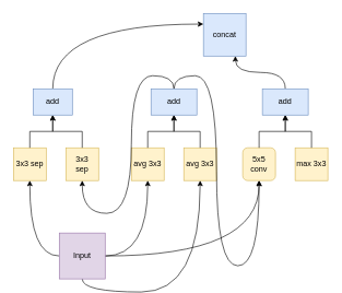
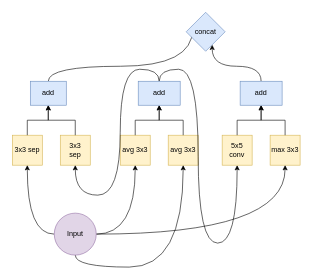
  <mxCell id="0" />
  <mxCell id="1" parent="0" />
  <mxCell id="2" value="3x3 sep&lt;br&gt;" style="whiteSpace=wrap;html=1;aspect=fixed;fillColor=#fff2cc;strokeColor=#d6b656;" vertex="1" parent="1"><mxGeometry x="20" y="225" width="50" height="50" as="geometry" /></mxCell>
  <mxCell id="3" value="3x3&lt;br&gt;sep&lt;br&gt;" style="whiteSpace=wrap;html=1;aspect=fixed;fillColor=#fff2cc;strokeColor=#d6b656;" vertex="1" parent="1"><mxGeometry x="100" y="225" width="50" height="50" as="geometry" /></mxCell>
  <mxCell id="4" style="edgeStyle=orthogonalEdgeStyle;rounded=0;orthogonalLoop=1;jettySize=auto;html=1;exitX=0.5;exitY=0;exitDx=0;exitDy=0;entryX=0.5;entryY=1;entryDx=0;entryDy=0;" edge="1" parent="1" source="2" target="7"><mxGeometry relative="1" as="geometry" /></mxCell>
  <mxCell id="5" style="edgeStyle=orthogonalEdgeStyle;rounded=0;orthogonalLoop=1;jettySize=auto;html=1;exitX=0.5;exitY=0;exitDx=0;exitDy=0;entryX=0.5;entryY=1;entryDx=0;entryDy=0;" edge="1" parent="1" source="3" target="7"><mxGeometry relative="1" as="geometry" /></mxCell>
  <mxCell id="6" style="edgeStyle=orthogonalEdgeStyle;curved=1;rounded=0;orthogonalLoop=1;jettySize=auto;html=1;exitX=0.5;exitY=0;exitDx=0;exitDy=0;entryX=0;entryY=0.25;entryDx=0;entryDy=0;" edge="1" parent="1" source="7" target="26"><mxGeometry relative="1" as="geometry" /></mxCell>
  <mxCell id="7" value="add" style="rounded=0;whiteSpace=wrap;html=1;fillColor=#dae8fc;strokeColor=#6c8ebf;" vertex="1" parent="1"><mxGeometry x="50" y="135" width="60" height="40" as="geometry" /></mxCell>
  <mxCell id="8" value="avg 3x3" style="whiteSpace=wrap;html=1;aspect=fixed;fillColor=#fff2cc;strokeColor=#d6b656;" vertex="1" parent="1"><mxGeometry x="200" y="225" width="50" height="50" as="geometry" /></mxCell>
  <mxCell id="9" value="avg 3x3" style="whiteSpace=wrap;html=1;aspect=fixed;fillColor=#fff2cc;strokeColor=#d6b656;" vertex="1" parent="1"><mxGeometry x="280" y="225" width="50" height="50" as="geometry" /></mxCell>
  <mxCell id="10" style="edgeStyle=orthogonalEdgeStyle;rounded=0;orthogonalLoop=1;jettySize=auto;html=1;exitX=0.5;exitY=0;exitDx=0;exitDy=0;entryX=0.5;entryY=1;entryDx=0;entryDy=0;" edge="1" source="8" target="14" parent="1"><mxGeometry relative="1" as="geometry" /></mxCell>
  <mxCell id="11" style="edgeStyle=orthogonalEdgeStyle;rounded=0;orthogonalLoop=1;jettySize=auto;html=1;exitX=0.5;exitY=0;exitDx=0;exitDy=0;entryX=0.5;entryY=1;entryDx=0;entryDy=0;" edge="1" source="9" target="14" parent="1"><mxGeometry relative="1" as="geometry" /></mxCell>
  <mxCell id="12" style="edgeStyle=orthogonalEdgeStyle;curved=1;rounded=0;orthogonalLoop=1;jettySize=auto;html=1;exitX=0.5;exitY=0;exitDx=0;exitDy=0;entryX=0.5;entryY=1;entryDx=0;entryDy=0;" edge="1" parent="1" source="14" target="3"><mxGeometry relative="1" as="geometry"><mxPoint x="170" y="325" as="targetPoint" /><Array as="points"><mxPoint x="265" y="115" /><mxPoint x="200" y="115" /><mxPoint x="200" y="325" /><mxPoint x="125" y="325" /></Array></mxGeometry></mxCell>
  <mxCell id="13" style="edgeStyle=orthogonalEdgeStyle;curved=1;rounded=0;orthogonalLoop=1;jettySize=auto;html=1;exitX=0.5;exitY=0;exitDx=0;exitDy=0;entryX=0.5;entryY=1;entryDx=0;entryDy=0;" edge="1" parent="1" source="14" target="15"><mxGeometry relative="1" as="geometry"><mxPoint x="360" y="405" as="targetPoint" /><Array as="points"><mxPoint x="265" y="115" /><mxPoint x="330" y="115" /><mxPoint x="330" y="405" /><mxPoint x="395" y="405" /></Array></mxGeometry></mxCell>
  <mxCell id="14" value="add" style="rounded=0;whiteSpace=wrap;html=1;fillColor=#dae8fc;strokeColor=#6c8ebf;" vertex="1" parent="1"><mxGeometry x="230" y="135" width="70" height="40" as="geometry" /></mxCell>
- <mxCell id="15" value="5x5 conv" style="whiteSpace=wrap;html=1;aspect=fixed;fillColor=#fff2cc;strokeColor=#d6b656;rounded=1;" vertex="1" parent="1"><mxGeometry x="370" y="225" width="50" height="50" as="geometry" /></mxCell>
+ <mxCell id="15" value="5x5 conv" style="whiteSpace=wrap;html=1;aspect=fixed;fillColor=#fff2cc;strokeColor=#d6b656;" vertex="1" parent="1"><mxGeometry x="370" y="225" width="50" height="50" as="geometry" /></mxCell>
  <mxCell id="16" value="max 3x3" style="whiteSpace=wrap;html=1;aspect=fixed;fillColor=#fff2cc;strokeColor=#d6b656;" vertex="1" parent="1"><mxGeometry x="450" y="225" width="50" height="50" as="geometry" /></mxCell>
  <mxCell id="17" style="edgeStyle=orthogonalEdgeStyle;rounded=0;orthogonalLoop=1;jettySize=auto;html=1;exitX=0.5;exitY=0;exitDx=0;exitDy=0;entryX=0.5;entryY=1;entryDx=0;entryDy=0;" edge="1" source="15" target="20" parent="1"><mxGeometry relative="1" as="geometry" /></mxCell>
  <mxCell id="18" style="edgeStyle=orthogonalEdgeStyle;rounded=0;orthogonalLoop=1;jettySize=auto;html=1;exitX=0.5;exitY=0;exitDx=0;exitDy=0;entryX=0.5;entryY=1;entryDx=0;entryDy=0;" edge="1" source="16" target="20" parent="1"><mxGeometry relative="1" as="geometry" /></mxCell>
  <mxCell id="19" style="edgeStyle=orthogonalEdgeStyle;curved=1;rounded=0;orthogonalLoop=1;jettySize=auto;html=1;exitX=0.5;exitY=0;exitDx=0;exitDy=0;entryX=0.75;entryY=1;entryDx=0;entryDy=0;" edge="1" parent="1" source="20" target="26"><mxGeometry relative="1" as="geometry" /></mxCell>
  <mxCell id="20" value="add" style="rounded=0;whiteSpace=wrap;html=1;fillColor=#dae8fc;strokeColor=#6c8ebf;" vertex="1" parent="1"><mxGeometry x="400" y="135" width="70" height="40" as="geometry" /></mxCell>
  <mxCell id="21" style="edgeStyle=orthogonalEdgeStyle;curved=1;rounded=0;orthogonalLoop=1;jettySize=auto;html=1;exitX=1;exitY=0.5;exitDx=0;exitDy=0;entryX=0.5;entryY=1;entryDx=0;entryDy=0;" edge="1" parent="1" source="25" target="8"><mxGeometry relative="1" as="geometry" /></mxCell>
  <mxCell id="22" style="edgeStyle=orthogonalEdgeStyle;curved=1;rounded=0;orthogonalLoop=1;jettySize=auto;html=1;exitX=0.5;exitY=1;exitDx=0;exitDy=0;entryX=0.5;entryY=1;entryDx=0;entryDy=0;" edge="1" parent="1" source="25" target="9"><mxGeometry relative="1" as="geometry" /></mxCell>
  <mxCell id="23" style="edgeStyle=orthogonalEdgeStyle;curved=1;rounded=0;orthogonalLoop=1;jettySize=auto;html=1;exitX=0;exitY=0.5;exitDx=0;exitDy=0;entryX=0.5;entryY=1;entryDx=0;entryDy=0;" edge="1" parent="1" source="25" target="2"><mxGeometry relative="1" as="geometry" /></mxCell>
- <mxCell id="24" style="edgeStyle=orthogonalEdgeStyle;curved=1;rounded=0;orthogonalLoop=1;jettySize=auto;html=1;exitX=1;exitY=0.5;exitDx=0;exitDy=0;" edge="1" parent="1" source="25" target="15"><mxGeometry relative="1" as="geometry"><mxPoint x="500" y="390" as="targetPoint" /></mxGeometry></mxCell>
- <mxCell id="25" value="Input" style="whiteSpace=wrap;html=1;aspect=fixed;fillColor=#e1d5e7;strokeColor=#9673a6;rounded=0;" vertex="1" parent="1"><mxGeometry x="90" y="355" width="70" height="70" as="geometry" /></mxCell>
- <mxCell id="26" value="concat" style="whiteSpace=wrap;html=1;aspect=fixed;fillColor=#dae8fc;strokeColor=#6c8ebf;" vertex="1" parent="1"><mxGeometry x="310" y="20" width="65" height="65" as="geometry" /></mxCell>
+ <mxCell id="24" style="edgeStyle=orthogonalEdgeStyle;curved=1;rounded=0;orthogonalLoop=1;jettySize=auto;html=1;exitX=1;exitY=0.5;exitDx=0;exitDy=0;entryX=0.5;entryY=1;entryDx=0;entryDy=0;" edge="1" parent="1" source="25" target="16"><mxGeometry relative="1" as="geometry"><mxPoint x="500" y="390" as="targetPoint" /></mxGeometry></mxCell>
+ <mxCell id="25" value="Input" style="ellipse;whiteSpace=wrap;html=1;aspect=fixed;fillColor=#e1d5e7;strokeColor=#9673a6;" vertex="1" parent="1"><mxGeometry x="90" y="355" width="70" height="70" as="geometry" /></mxCell>
+ <mxCell id="26" value="concat" style="rhombus;whiteSpace=wrap;html=1;aspect=fixed;fillColor=#dae8fc;strokeColor=#6c8ebf;" vertex="1" parent="1"><mxGeometry x="310" y="20" width="65" height="65" as="geometry" /></mxCell>
